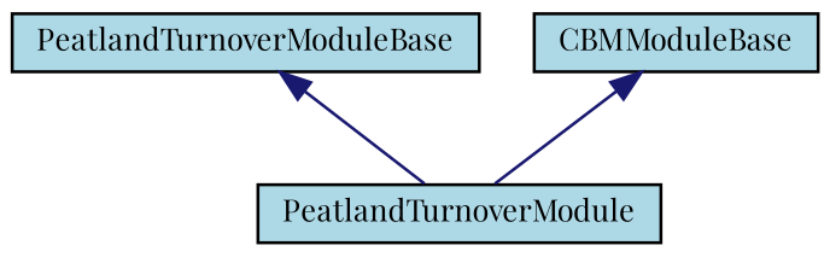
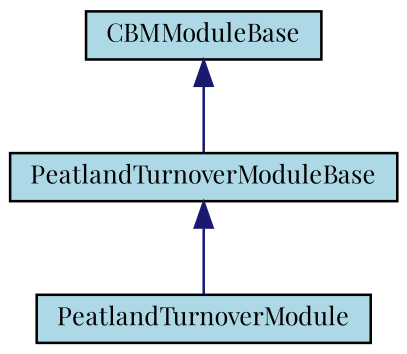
  digraph {
    fontname="Playfair Display"
    node [color=black fillcolor=lightblue fontname="Playfair Display" fontsize=10 shape=record style=filled]
    edge [color=midnightblue dir=back fontname="Playfair Display" fontsize=10 labelfontname=Helvetica labelfontsize=10 style=solid]
    n1 [fontcolor=black height=0.2 label=PeatlandTurnoverModuleBase width=0.4]
    n2 [height=0.2 label=PeatlandTurnoverModule width=0.4]
    n3 [height=0.2 label=CBMModuleBase width=0.4]
    n1 -> n2
-   n3 -> n2
+   n3 -> n1
  }
